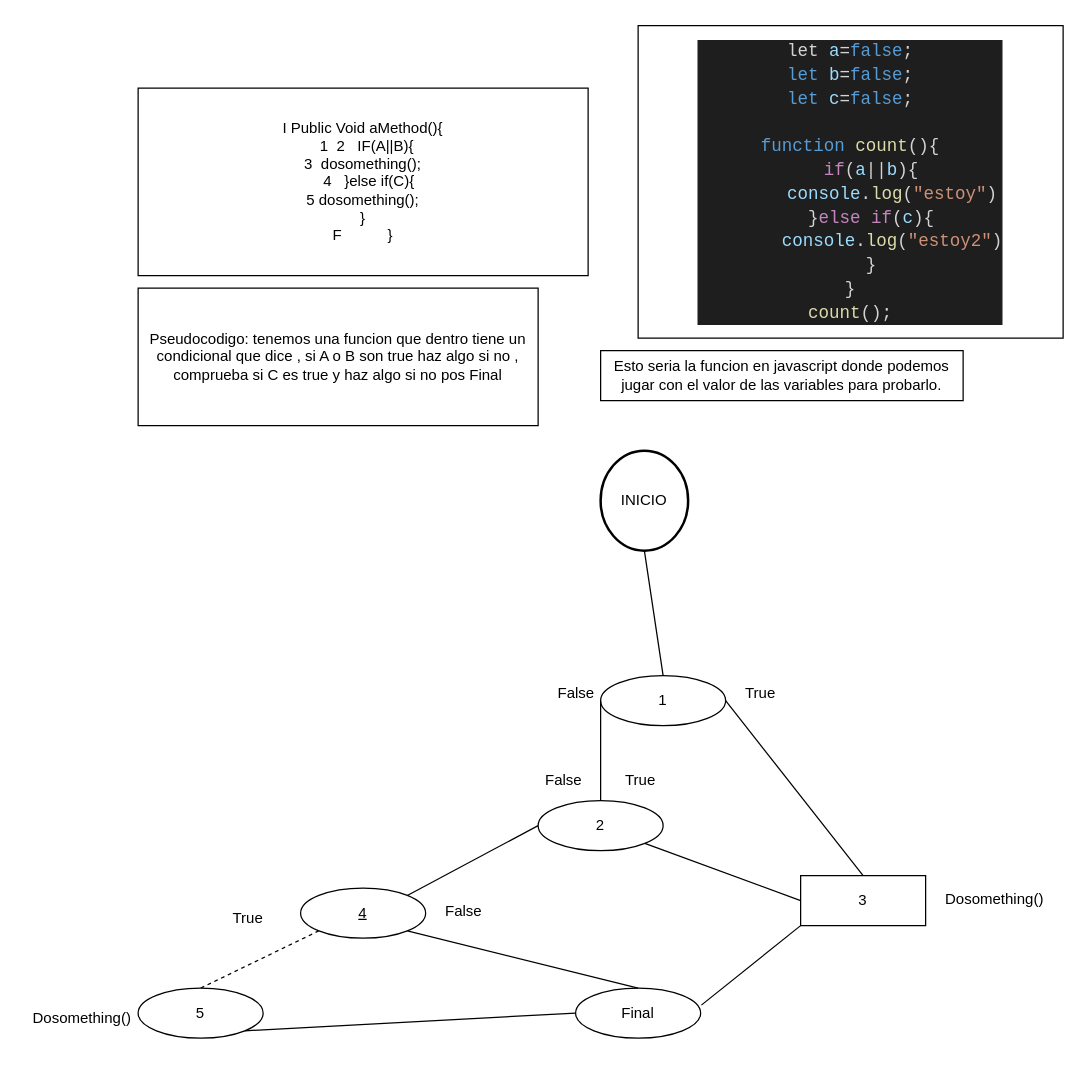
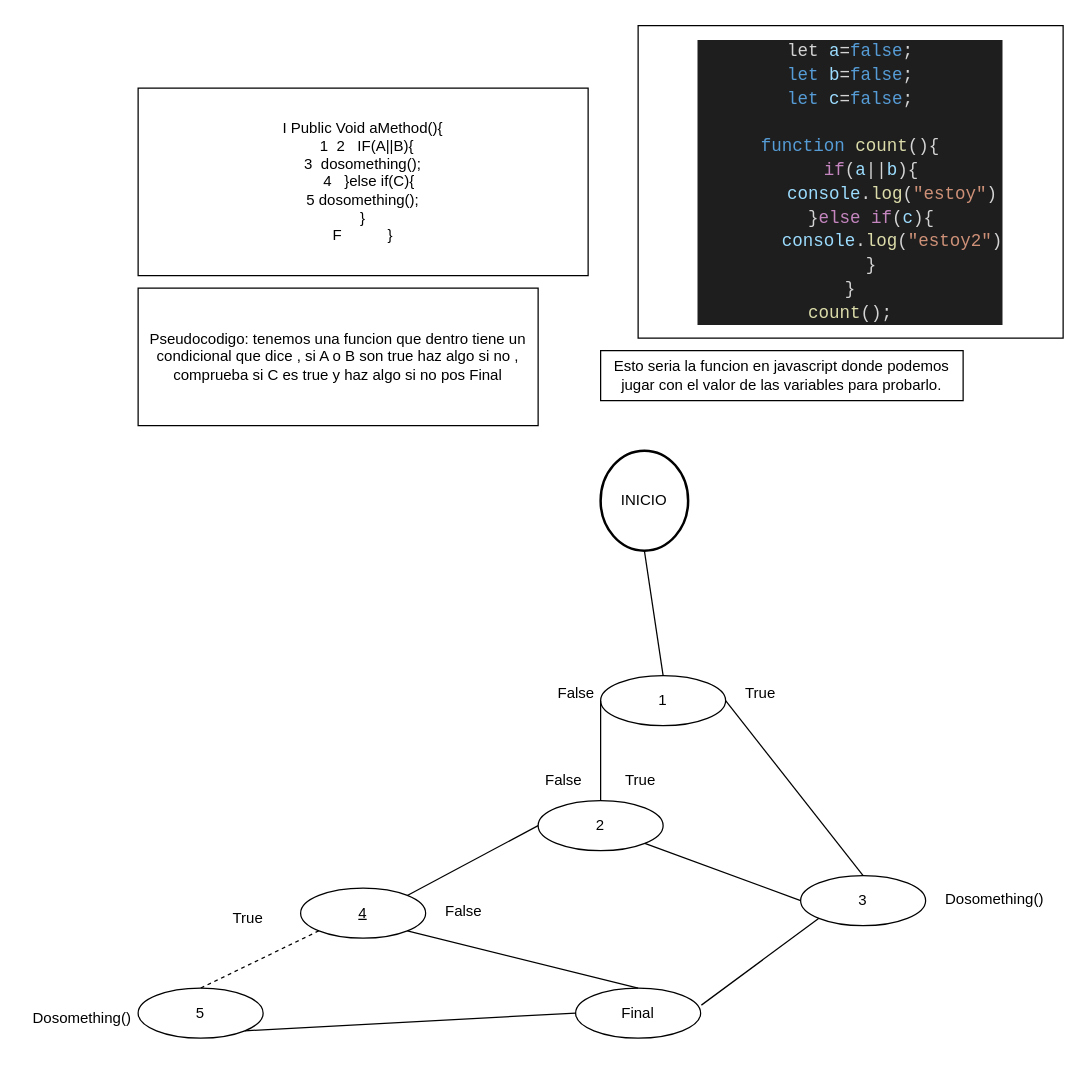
  <mxCell id="0" />
  <mxCell id="1" parent="0" />
  <mxCell id="2" value="I Public Void aMethod(){&lt;br&gt;&amp;nbsp; 1&amp;nbsp; 2&amp;nbsp; &amp;nbsp;IF(A||B){&lt;br&gt;3&amp;nbsp; dosomething();&lt;br&gt;&amp;nbsp; &amp;nbsp;4&amp;nbsp; &amp;nbsp;}else if(C){&lt;br&gt;5 dosomething();&lt;br&gt;}&lt;br&gt;F&amp;nbsp; &amp;nbsp; &amp;nbsp; &amp;nbsp; &amp;nbsp; &amp;nbsp;}" style="whiteSpace=wrap;html=1;align=center;" parent="1" vertex="1"><mxGeometry x="110" y="70" width="360" height="150" as="geometry" /></mxCell>
  <mxCell id="3" value="Pseudocodigo: tenemos una funcion que dentro tiene un condicional que dice , si A o B son true haz algo si no , comprueba si C es true y haz algo si no pos Final" style="whiteSpace=wrap;html=1;align=center;" parent="1" vertex="1"><mxGeometry x="110" y="230" width="320" height="110" as="geometry" /></mxCell>
  <mxCell id="4" value="Esto seria la funcion en javascript donde podemos jugar con el valor de las variables para probarlo." style="whiteSpace=wrap;html=1;align=center;" parent="1" vertex="1"><mxGeometry x="480" y="280" width="290" height="40" as="geometry" /></mxCell>
  <mxCell id="5" value="INICIO" style="strokeWidth=2;html=1;shape=mxgraph.flowchart.start_2;whiteSpace=wrap;" parent="1" vertex="1"><mxGeometry x="480" y="360" width="70" height="80" as="geometry" /></mxCell>
  <mxCell id="6" value="" style="endArrow=none;html=1;rounded=0;entryX=0.5;entryY=1;entryDx=0;entryDy=0;entryPerimeter=0;" parent="1" target="5" edge="1"><mxGeometry relative="1" as="geometry"><mxPoint x="530" y="540" as="sourcePoint" /><mxPoint x="610" y="410" as="targetPoint" /></mxGeometry></mxCell>
  <mxCell id="7" value="1" style="ellipse;whiteSpace=wrap;html=1;align=center;" parent="1" vertex="1"><mxGeometry x="480" y="540" width="100" height="40" as="geometry" /></mxCell>
  <mxCell id="8" value="" style="endArrow=none;html=1;rounded=0;exitX=1;exitY=0.5;exitDx=0;exitDy=0;entryX=0.5;entryY=0;entryDx=0;entryDy=0;" parent="1" source="7" target="10" edge="1"><mxGeometry relative="1" as="geometry"><mxPoint x="450" y="410" as="sourcePoint" /><mxPoint x="640" y="610" as="targetPoint" /></mxGeometry></mxCell>
  <mxCell id="9" value="2" style="ellipse;whiteSpace=wrap;html=1;align=center;" parent="1" vertex="1"><mxGeometry x="430" y="640" width="100" height="40" as="geometry" /></mxCell>
- <mxCell id="10" value="3" style="whiteSpace=wrap;html=1;align=center;rounded=0;" parent="1" vertex="1"><mxGeometry x="640" y="700" width="100" height="40" as="geometry" /></mxCell>
+ <mxCell id="10" value="3" style="ellipse;whiteSpace=wrap;html=1;align=center;" parent="1" vertex="1"><mxGeometry x="640" y="700" width="100" height="40" as="geometry" /></mxCell>
  <mxCell id="11" value="Final" style="ellipse;whiteSpace=wrap;html=1;align=center;" parent="1" vertex="1"><mxGeometry x="460" y="790" width="100" height="40" as="geometry" /></mxCell>
  <mxCell id="12" value="" style="endArrow=none;html=1;rounded=0;entryX=0;entryY=1;entryDx=0;entryDy=0;exitX=1.006;exitY=0.34;exitDx=0;exitDy=0;exitPerimeter=0;" parent="1" source="11" target="10" edge="1"><mxGeometry relative="1" as="geometry"><mxPoint x="450" y="510" as="sourcePoint" /><mxPoint x="610" y="510" as="targetPoint" /></mxGeometry></mxCell>
  <mxCell id="13" value="Dosomething()" style="text;strokeColor=none;fillColor=none;spacingLeft=4;spacingRight=4;overflow=hidden;rotatable=0;points=[[0,0.5],[1,0.5]];portConstraint=eastwest;fontSize=12;" parent="1" vertex="1"><mxGeometry x="750" y="705" width="90" height="30" as="geometry" /></mxCell>
  <mxCell id="14" value="4" style="ellipse;whiteSpace=wrap;html=1;align=center;fontStyle=4;" parent="1" vertex="1"><mxGeometry x="240" y="710" width="100" height="40" as="geometry" /></mxCell>
  <mxCell id="15" value="" style="endArrow=none;html=1;rounded=0;entryX=0;entryY=0.5;entryDx=0;entryDy=0;exitX=0.5;exitY=0;exitDx=0;exitDy=0;" parent="1" source="9" target="7" edge="1"><mxGeometry relative="1" as="geometry"><mxPoint x="530" y="670" as="sourcePoint" /><mxPoint x="610" y="510" as="targetPoint" /></mxGeometry></mxCell>
  <mxCell id="16" value="5" style="ellipse;whiteSpace=wrap;html=1;align=center;" parent="1" vertex="1"><mxGeometry x="110" y="790" width="100" height="40" as="geometry" /></mxCell>
  <mxCell id="17" value="" style="endArrow=none;html=1;rounded=0;exitX=0;exitY=1;exitDx=0;exitDy=0;entryX=0.5;entryY=0;entryDx=0;entryDy=0;dashed=1;" parent="1" source="14" target="16" edge="1"><mxGeometry relative="1" as="geometry"><mxPoint x="450" y="610" as="sourcePoint" /><mxPoint x="610" y="610" as="targetPoint" /></mxGeometry></mxCell>
  <mxCell id="18" value="" style="endArrow=none;html=1;rounded=0;exitX=1;exitY=1;exitDx=0;exitDy=0;entryX=0;entryY=0.5;entryDx=0;entryDy=0;" parent="1" source="16" target="11" edge="1"><mxGeometry relative="1" as="geometry"><mxPoint x="450" y="510" as="sourcePoint" /><mxPoint x="610" y="510" as="targetPoint" /></mxGeometry></mxCell>
  <mxCell id="19" value="" style="endArrow=none;html=1;rounded=0;exitX=1;exitY=1;exitDx=0;exitDy=0;entryX=0.5;entryY=0;entryDx=0;entryDy=0;" parent="1" source="14" target="11" edge="1"><mxGeometry relative="1" as="geometry"><mxPoint x="450" y="610" as="sourcePoint" /><mxPoint x="610" y="610" as="targetPoint" /></mxGeometry></mxCell>
  <mxCell id="20" value="Dosomething()" style="text;strokeColor=none;fillColor=none;spacingLeft=4;spacingRight=4;overflow=hidden;rotatable=0;points=[[0,0.5],[1,0.5]];portConstraint=eastwest;fontSize=12;" parent="1" vertex="1"><mxGeometry x="20" y="800" width="90" height="30" as="geometry" /></mxCell>
  <mxCell id="21" value="&lt;div style=&quot;color: rgb(212, 212, 212); background-color: rgb(30, 30, 30); font-family: Consolas, &amp;quot;Courier New&amp;quot;, monospace; font-size: 14px; line-height: 19px;&quot;&gt;&lt;div&gt;let &lt;span style=&quot;color: #9cdcfe;&quot;&gt;a&lt;/span&gt;=&lt;span style=&quot;color: #569cd6;&quot;&gt;false&lt;/span&gt;;&lt;/div&gt;&lt;div&gt;&lt;span style=&quot;color: #569cd6;&quot;&gt;let&lt;/span&gt; &lt;span style=&quot;color: #9cdcfe;&quot;&gt;b&lt;/span&gt;=&lt;span style=&quot;color: #569cd6;&quot;&gt;false&lt;/span&gt;;&lt;/div&gt;&lt;div&gt;&lt;span style=&quot;color: #569cd6;&quot;&gt;let&lt;/span&gt; &lt;span style=&quot;color: #9cdcfe;&quot;&gt;c&lt;/span&gt;=&lt;span style=&quot;color: #569cd6;&quot;&gt;false&lt;/span&gt;;&lt;/div&gt;&lt;br&gt;&lt;div&gt;&lt;span style=&quot;color: #569cd6;&quot;&gt;function&lt;/span&gt; &lt;span style=&quot;color: #dcdcaa;&quot;&gt;count&lt;/span&gt;(){&lt;/div&gt;&lt;div&gt;&amp;nbsp; &amp;nbsp; &lt;span style=&quot;color: #c586c0;&quot;&gt;if&lt;/span&gt;(&lt;span style=&quot;color: #9cdcfe;&quot;&gt;a&lt;/span&gt;||&lt;span style=&quot;color: #9cdcfe;&quot;&gt;b&lt;/span&gt;){&lt;/div&gt;&lt;div&gt;&amp;nbsp; &amp;nbsp; &amp;nbsp; &amp;nbsp; &lt;span style=&quot;color: #9cdcfe;&quot;&gt;console&lt;/span&gt;.&lt;span style=&quot;color: #dcdcaa;&quot;&gt;log&lt;/span&gt;(&lt;span style=&quot;color: #ce9178;&quot;&gt;&quot;estoy&quot;&lt;/span&gt;)&lt;/div&gt;&lt;div&gt;&amp;nbsp; &amp;nbsp; }&lt;span style=&quot;color: #c586c0;&quot;&gt;else&lt;/span&gt; &lt;span style=&quot;color: #c586c0;&quot;&gt;if&lt;/span&gt;(&lt;span style=&quot;color: #9cdcfe;&quot;&gt;c&lt;/span&gt;){&lt;/div&gt;&lt;div&gt;&amp;nbsp; &amp;nbsp; &amp;nbsp; &amp;nbsp; &lt;span style=&quot;color: #9cdcfe;&quot;&gt;console&lt;/span&gt;.&lt;span style=&quot;color: #dcdcaa;&quot;&gt;log&lt;/span&gt;(&lt;span style=&quot;color: #ce9178;&quot;&gt;&quot;estoy2&quot;&lt;/span&gt;)&lt;/div&gt;&lt;div&gt;&amp;nbsp; &amp;nbsp; }&lt;/div&gt;&lt;div&gt;}&lt;/div&gt;&lt;div&gt;&lt;span style=&quot;color: #dcdcaa;&quot;&gt;count&lt;/span&gt;();&lt;/div&gt;&lt;/div&gt;" style="whiteSpace=wrap;html=1;align=center;" parent="1" vertex="1"><mxGeometry x="510" y="20" width="340" height="250" as="geometry" /></mxCell>
  <mxCell id="22" value="True" style="text;strokeColor=none;fillColor=none;spacingLeft=4;spacingRight=4;overflow=hidden;rotatable=0;points=[[0,0.5],[1,0.5]];portConstraint=eastwest;fontSize=12;" parent="1" vertex="1"><mxGeometry x="590" y="540" width="40" height="30" as="geometry" /></mxCell>
  <mxCell id="23" value="False" style="text;strokeColor=none;fillColor=none;spacingLeft=4;spacingRight=4;overflow=hidden;rotatable=0;points=[[0,0.5],[1,0.5]];portConstraint=eastwest;fontSize=12;" parent="1" vertex="1"><mxGeometry x="440" y="540" width="40" height="30" as="geometry" /></mxCell>
  <mxCell id="24" value="True" style="text;strokeColor=none;fillColor=none;spacingLeft=4;spacingRight=4;overflow=hidden;rotatable=0;points=[[0,0.5],[1,0.5]];portConstraint=eastwest;fontSize=12;" parent="1" vertex="1"><mxGeometry x="494" y="610" width="40" height="30" as="geometry" /></mxCell>
  <mxCell id="25" value="" style="endArrow=none;html=1;rounded=0;entryX=0;entryY=0.5;entryDx=0;entryDy=0;exitX=1;exitY=1;exitDx=0;exitDy=0;" parent="1" source="9" target="10" edge="1"><mxGeometry relative="1" as="geometry"><mxPoint x="450" y="560" as="sourcePoint" /><mxPoint x="610" y="560" as="targetPoint" /></mxGeometry></mxCell>
  <mxCell id="26" value="False" style="text;strokeColor=none;fillColor=none;spacingLeft=4;spacingRight=4;overflow=hidden;rotatable=0;points=[[0,0.5],[1,0.5]];portConstraint=eastwest;fontSize=12;" parent="1" vertex="1"><mxGeometry x="430" y="610" width="40" height="30" as="geometry" /></mxCell>
  <mxCell id="27" value="" style="endArrow=none;html=1;rounded=0;exitX=1;exitY=0;exitDx=0;exitDy=0;entryX=0;entryY=0.5;entryDx=0;entryDy=0;" parent="1" source="14" target="9" edge="1"><mxGeometry relative="1" as="geometry"><mxPoint x="450" y="660" as="sourcePoint" /><mxPoint x="610" y="660" as="targetPoint" /></mxGeometry></mxCell>
  <mxCell id="28" value="True" style="text;strokeColor=none;fillColor=none;spacingLeft=4;spacingRight=4;overflow=hidden;rotatable=0;points=[[0,0.5],[1,0.5]];portConstraint=eastwest;fontSize=12;" parent="1" vertex="1"><mxGeometry x="180" y="720" width="40" height="30" as="geometry" /></mxCell>
  <mxCell id="29" value="False" style="text;strokeColor=none;fillColor=none;spacingLeft=4;spacingRight=4;overflow=hidden;rotatable=0;points=[[0,0.5],[1,0.5]];portConstraint=eastwest;fontSize=12;" parent="1" vertex="1"><mxGeometry x="350" y="715" width="40" height="30" as="geometry" /></mxCell>
